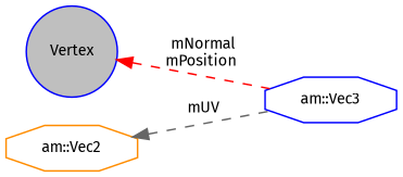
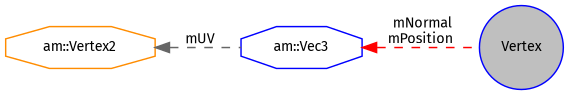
  digraph {
    fontname="Fira Sans"
    rankdir=LR
    node [color=blue fillcolor=white fontname="Fira Sans" fontsize=10 shape=octagon style=filled]
    edge [dir=back fontname="Fira Sans" fontsize=10 labelfontname=Helvetica labelfontsize=10 style=dashed]
    n1 [fillcolor=grey75 fontcolor=black height=0.2 label=Vertex shape=circle width=0.4]
-   n2 [color=darkorange height=0.2 label="am::Vec2" width=0.4]
+   n2 [color=darkorange height=0.2 label="am::Vertex2" width=0.4]
    n3 [height=0.2 label="am::Vec3" width=0.4]
    n2 -> n3 [color=gray40 label=" mUV"]
-   n1 -> n3 [color=red label=" mNormal\nmPosition"]
+   n3 -> n1 [color=red label=" mNormal\nmPosition"]
  }
